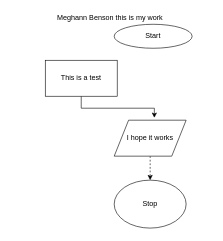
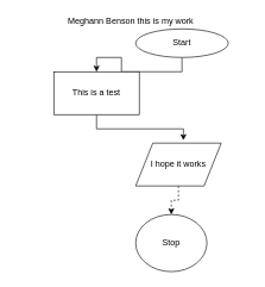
  <mxCell id="0" />
  <mxCell id="1" parent="0" />
+ <mxCell id="2" style="edgeStyle=orthogonalEdgeStyle;rounded=0;orthogonalLoop=1;jettySize=auto;html=1;exitX=0.5;exitY=1;exitDx=0;exitDy=0;entryX=0.5;entryY=0;entryDx=0;entryDy=0;" edge="1" parent="1" source="3" target="5"><mxGeometry relative="1" as="geometry" /></mxCell>
  <mxCell id="3" value="Start" style="ellipse;whiteSpace=wrap;html=1;" vertex="1" parent="1"><mxGeometry x="190" y="40" width="130" height="40" as="geometry" /></mxCell>
  <mxCell id="4" style="edgeStyle=orthogonalEdgeStyle;rounded=0;orthogonalLoop=1;jettySize=auto;html=1;exitX=0.5;exitY=1;exitDx=0;exitDy=0;entryX=0.558;entryY=-0.067;entryDx=0;entryDy=0;entryPerimeter=0;" edge="1" parent="1" source="5" target="7"><mxGeometry relative="1" as="geometry" /></mxCell>
  <mxCell id="5" value="This is a test" style="rounded=0;whiteSpace=wrap;html=1;" vertex="1" parent="1"><mxGeometry x="75" y="100" width="120" height="60" as="geometry" /></mxCell>
  <mxCell id="6" style="edgeStyle=orthogonalEdgeStyle;rounded=0;orthogonalLoop=1;jettySize=auto;html=1;exitX=0.5;exitY=1;exitDx=0;exitDy=0;entryX=0.5;entryY=0;entryDx=0;entryDy=0;dashed=1;" edge="1" parent="1" source="7" target="8"><mxGeometry relative="1" as="geometry" /></mxCell>
  <mxCell id="7" value="I hope it works" style="shape=parallelogram;perimeter=parallelogramPerimeter;whiteSpace=wrap;html=1;" vertex="1" parent="1"><mxGeometry x="190" y="200" width="120" height="60" as="geometry" /></mxCell>
- <mxCell id="8" value="Stop" style="ellipse;whiteSpace=wrap;html=1;" vertex="1" parent="1"><mxGeometry x="190" y="300" width="120" height="80" as="geometry" /></mxCell>
+ <mxCell id="8" value="Stop" style="ellipse;whiteSpace=wrap;html=1;" vertex="1" parent="1"><mxGeometry x="190" y="300" width="100" height="80" as="geometry" /></mxCell>
  <mxCell id="9" value="Meghann Benson this is my work&amp;nbsp;" style="text;html=1;strokeColor=none;fillColor=none;align=center;verticalAlign=middle;whiteSpace=wrap;rounded=0;" vertex="1" parent="1"><mxGeometry x="20" y="20" width="330" height="20" as="geometry" /></mxCell>
